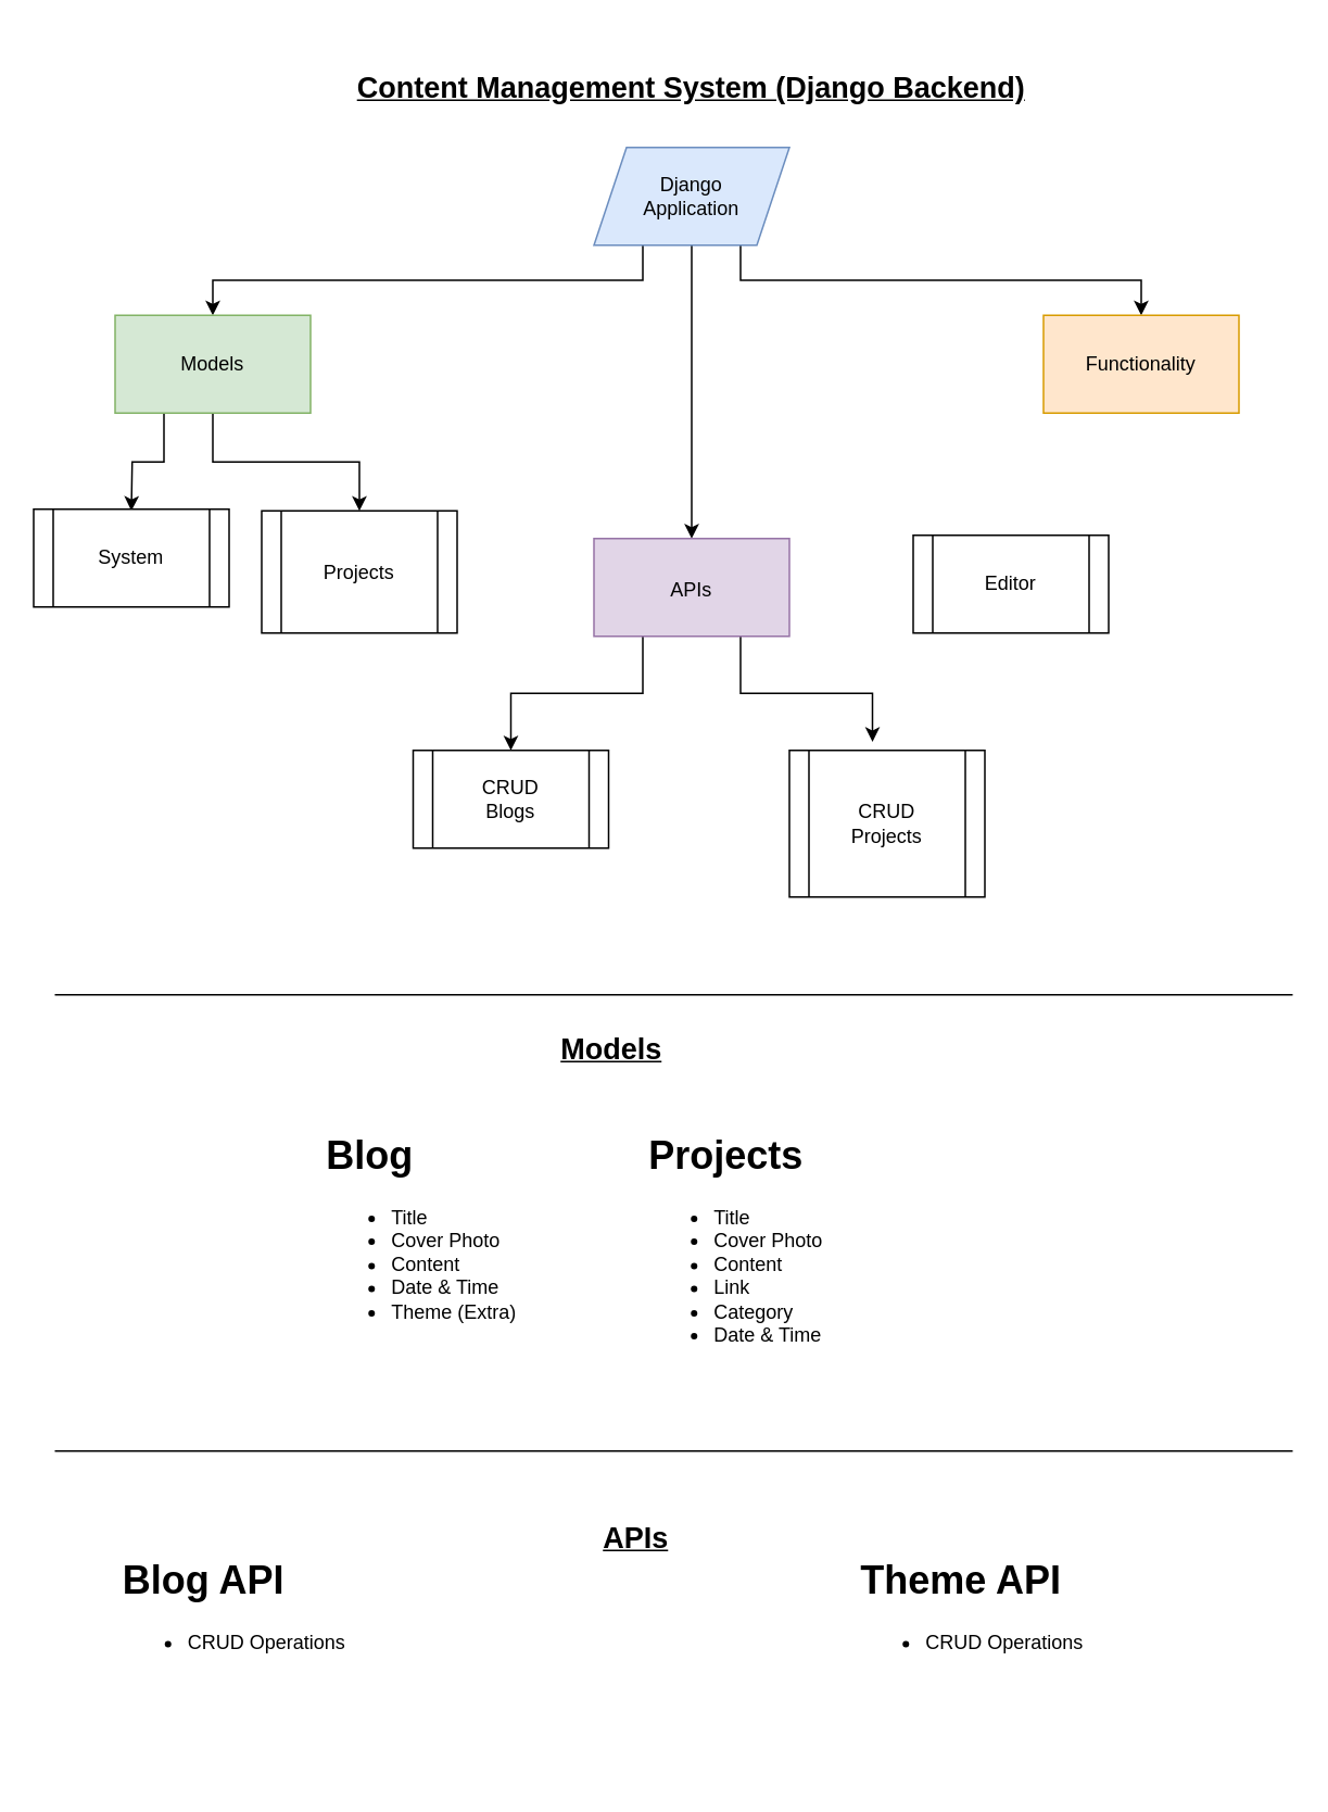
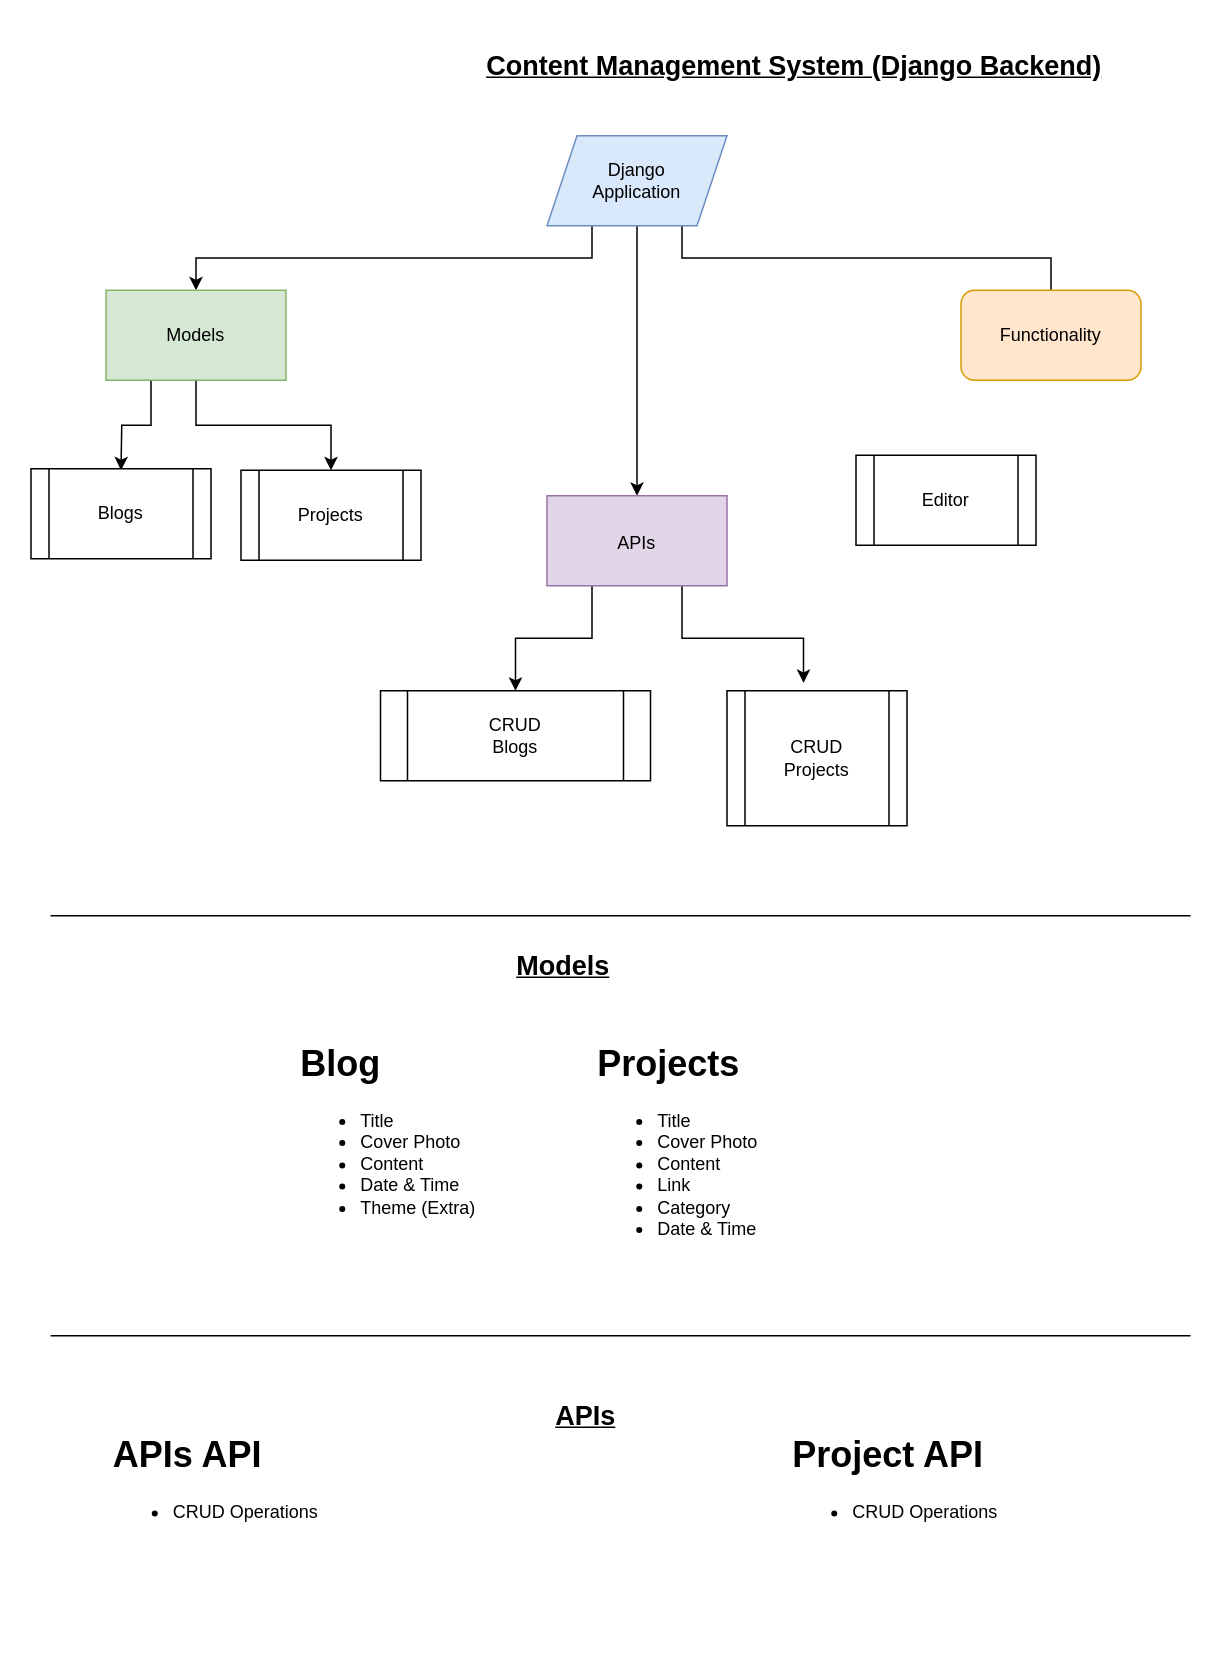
  <mxCell id="0" />
  <mxCell id="1" parent="0" />
  <mxCell id="2" style="edgeStyle=orthogonalEdgeStyle;rounded=0;orthogonalLoop=1;jettySize=auto;html=1;exitX=0.25;exitY=1;exitDx=0;exitDy=0;entryX=0.5;entryY=0;entryDx=0;entryDy=0;" edge="1" parent="1" source="5" target="8"><mxGeometry relative="1" as="geometry" /></mxCell>
- <mxCell id="3" style="edgeStyle=orthogonalEdgeStyle;rounded=0;orthogonalLoop=1;jettySize=auto;html=1;exitX=0.75;exitY=1;exitDx=0;exitDy=0;entryX=0.5;entryY=0;entryDx=0;entryDy=0;" edge="1" parent="1" source="5" target="11"><mxGeometry relative="1" as="geometry" /></mxCell>
+ <mxCell id="3" style="edgeStyle=orthogonalEdgeStyle;rounded=0;orthogonalLoop=1;jettySize=auto;html=1;exitX=0.75;exitY=1;exitDx=0;exitDy=0;entryX=0.5;entryY=0;entryDx=0;entryDy=0;endArrow=none;" edge="1" parent="1" source="5" target="11"><mxGeometry relative="1" as="geometry" /></mxCell>
  <mxCell id="4" style="edgeStyle=orthogonalEdgeStyle;rounded=0;orthogonalLoop=1;jettySize=auto;html=1;exitX=0.5;exitY=1;exitDx=0;exitDy=0;entryX=0.5;entryY=0;entryDx=0;entryDy=0;fontSize=18;" edge="1" parent="1" source="5" target="16"><mxGeometry relative="1" as="geometry" /></mxCell>
  <mxCell id="5" value="Django&lt;br&gt;Application" style="shape=parallelogram;perimeter=parallelogramPerimeter;whiteSpace=wrap;html=1;fixedSize=1;fillColor=#dae8fc;strokeColor=#6c8ebf;" vertex="1" parent="1"><mxGeometry x="364" y="90" width="120" height="60" as="geometry" /></mxCell>
  <mxCell id="6" style="edgeStyle=orthogonalEdgeStyle;rounded=0;orthogonalLoop=1;jettySize=auto;html=1;exitX=0.25;exitY=1;exitDx=0;exitDy=0;entryX=0.5;entryY=0;entryDx=0;entryDy=0;" edge="1" parent="1" source="8"><mxGeometry relative="1" as="geometry"><mxPoint x="80" y="313" as="targetPoint" /></mxGeometry></mxCell>
  <mxCell id="7" style="edgeStyle=orthogonalEdgeStyle;rounded=0;orthogonalLoop=1;jettySize=auto;html=1;exitX=0.5;exitY=1;exitDx=0;exitDy=0;entryX=0.5;entryY=0;entryDx=0;entryDy=0;" edge="1" parent="1" source="8" target="10"><mxGeometry relative="1" as="geometry" /></mxCell>
  <mxCell id="8" value="Models" style="rounded=0;whiteSpace=wrap;html=1;fillColor=#d5e8d4;strokeColor=#82b366;" vertex="1" parent="1"><mxGeometry x="70" y="193" width="120" height="60" as="geometry" /></mxCell>
- <mxCell id="9" value="System" style="shape=process;whiteSpace=wrap;html=1;backgroundOutline=1;" vertex="1" parent="1"><mxGeometry x="20" y="312" width="120" height="60" as="geometry" /></mxCell>
- <mxCell id="10" value="Projects" style="shape=process;whiteSpace=wrap;html=1;backgroundOutline=1;" vertex="1" parent="1"><mxGeometry x="160" y="313" width="120" height="75" as="geometry" /></mxCell>
- <mxCell id="11" value="Functionality" style="rounded=0;whiteSpace=wrap;html=1;fillColor=#ffe6cc;strokeColor=#d79b00;" vertex="1" parent="1"><mxGeometry x="640" y="193" width="120" height="60" as="geometry" /></mxCell>
- <mxCell id="12" value="Editor" style="shape=process;whiteSpace=wrap;html=1;backgroundOutline=1;" vertex="1" parent="1"><mxGeometry x="560" y="328" width="120" height="60" as="geometry" /></mxCell>
- <mxCell id="13" value="&lt;p style=&quot;line-height: 100%;&quot;&gt;&lt;font size=&quot;1&quot; style=&quot;&quot;&gt;&lt;b style=&quot;&quot;&gt;&lt;u style=&quot;font-size: 18px;&quot;&gt;Content Management System (Django Backend)&lt;/u&gt;&lt;/b&gt;&lt;/font&gt;&lt;/p&gt;" style="text;html=1;strokeColor=none;fillColor=none;align=center;verticalAlign=middle;whiteSpace=wrap;rounded=0;" vertex="1" parent="1"><mxGeometry x="189" y="20" width="470" height="70" as="geometry" /></mxCell>
+ <mxCell id="9" value="Blogs" style="shape=process;whiteSpace=wrap;html=1;backgroundOutline=1;" vertex="1" parent="1"><mxGeometry x="20" y="312" width="120" height="60" as="geometry" /></mxCell>
+ <mxCell id="10" value="Projects" style="shape=process;whiteSpace=wrap;html=1;backgroundOutline=1;" vertex="1" parent="1"><mxGeometry x="160" y="313" width="120" height="60" as="geometry" /></mxCell>
+ <mxCell id="11" value="Functionality" style="whiteSpace=wrap;html=1;fillColor=#ffe6cc;strokeColor=#d79b00;rounded=1;" vertex="1" parent="1"><mxGeometry x="640" y="193" width="120" height="60" as="geometry" /></mxCell>
+ <mxCell id="12" value="Editor" style="shape=process;whiteSpace=wrap;html=1;backgroundOutline=1;" vertex="1" parent="1"><mxGeometry x="570" y="303" width="120" height="60" as="geometry" /></mxCell>
+ <mxCell id="13" value="&lt;p style=&quot;line-height: 100%;&quot;&gt;&lt;font size=&quot;1&quot; style=&quot;&quot;&gt;&lt;b style=&quot;&quot;&gt;&lt;u style=&quot;font-size: 18px;&quot;&gt;Content Management System (Django Backend)&lt;/u&gt;&lt;/b&gt;&lt;/font&gt;&lt;/p&gt;" style="text;html=1;strokeColor=none;fillColor=none;align=center;verticalAlign=middle;whiteSpace=wrap;rounded=0;" vertex="1" parent="1"><mxGeometry x="294" y="10" width="470" height="70" as="geometry" /></mxCell>
  <mxCell id="14" style="edgeStyle=orthogonalEdgeStyle;rounded=0;orthogonalLoop=1;jettySize=auto;html=1;exitX=0.25;exitY=1;exitDx=0;exitDy=0;entryX=0.5;entryY=0;entryDx=0;entryDy=0;fontSize=12;" edge="1" parent="1" source="16" target="17"><mxGeometry relative="1" as="geometry" /></mxCell>
  <mxCell id="15" style="edgeStyle=orthogonalEdgeStyle;rounded=0;orthogonalLoop=1;jettySize=auto;html=1;exitX=0.75;exitY=1;exitDx=0;exitDy=0;entryX=0.425;entryY=-0.058;entryDx=0;entryDy=0;entryPerimeter=0;fontSize=12;" edge="1" parent="1" source="16" target="18"><mxGeometry relative="1" as="geometry" /></mxCell>
  <mxCell id="16" value="&lt;font style=&quot;font-size: 12px;&quot;&gt;APIs&lt;/font&gt;" style="rounded=0;whiteSpace=wrap;html=1;fontSize=18;fillColor=#e1d5e7;strokeColor=#9673a6;" vertex="1" parent="1"><mxGeometry x="364" y="330" width="120" height="60" as="geometry" /></mxCell>
- <mxCell id="17" value="CRUD&lt;br&gt;Blogs" style="shape=process;whiteSpace=wrap;html=1;backgroundOutline=1;fontSize=12;" vertex="1" parent="1"><mxGeometry x="253" y="460" width="120" height="60" as="geometry" /></mxCell>
+ <mxCell id="17" value="CRUD&lt;br&gt;Blogs" style="shape=process;whiteSpace=wrap;html=1;backgroundOutline=1;fontSize=12;" vertex="1" parent="1"><mxGeometry x="253" y="460" width="180" height="60" as="geometry" /></mxCell>
  <mxCell id="18" value="CRUD&lt;br&gt;Projects" style="shape=process;whiteSpace=wrap;html=1;backgroundOutline=1;fontSize=12;" vertex="1" parent="1"><mxGeometry x="484" y="460" width="120" height="90" as="geometry" /></mxCell>
  <mxCell id="19" value="" style="endArrow=none;html=1;rounded=0;fontSize=12;" edge="1" parent="1"><mxGeometry width="50" height="50" relative="1" as="geometry"><mxPoint x="33" y="610" as="sourcePoint" /><mxPoint x="793" y="610" as="targetPoint" /></mxGeometry></mxCell>
  <mxCell id="20" value="&lt;h1&gt;Blog&lt;/h1&gt;&lt;p&gt;&lt;/p&gt;&lt;ul&gt;&lt;li&gt;Title&lt;/li&gt;&lt;li&gt;Cover Photo&lt;/li&gt;&lt;li&gt;Content&lt;/li&gt;&lt;li&gt;Date &amp;amp; Time&lt;/li&gt;&lt;li&gt;Theme (Extra)&lt;/li&gt;&lt;/ul&gt;&lt;p&gt;&lt;/p&gt;" style="text;html=1;strokeColor=none;fillColor=none;spacing=5;spacingTop=-20;whiteSpace=wrap;overflow=hidden;rounded=0;fontSize=12;" vertex="1" parent="1"><mxGeometry x="195" y="689" width="199" height="140" as="geometry" /></mxCell>
  <mxCell id="21" value="&lt;h1&gt;Projects&lt;/h1&gt;&lt;p&gt;&lt;/p&gt;&lt;ul&gt;&lt;li&gt;Title&lt;/li&gt;&lt;li&gt;Cover Photo&lt;/li&gt;&lt;li&gt;Content&lt;br&gt;&lt;/li&gt;&lt;li&gt;Link&lt;/li&gt;&lt;li&gt;Category&lt;/li&gt;&lt;li&gt;Date &amp;amp; Time&lt;/li&gt;&lt;/ul&gt;&lt;p&gt;&lt;/p&gt;" style="text;html=1;strokeColor=none;fillColor=none;spacing=5;spacingTop=-20;whiteSpace=wrap;overflow=hidden;rounded=0;fontSize=12;" vertex="1" parent="1"><mxGeometry x="393" y="689" width="199" height="140" as="geometry" /></mxCell>
  <mxCell id="22" value="&lt;p style=&quot;line-height: 100%;&quot;&gt;&lt;font size=&quot;1&quot; style=&quot;&quot;&gt;&lt;b style=&quot;&quot;&gt;&lt;u style=&quot;font-size: 18px;&quot;&gt;Models&lt;/u&gt;&lt;/b&gt;&lt;/font&gt;&lt;/p&gt;" style="text;html=1;strokeColor=none;fillColor=none;align=center;verticalAlign=middle;whiteSpace=wrap;rounded=0;" vertex="1" parent="1"><mxGeometry x="180" y="610" width="390" height="70" as="geometry" /></mxCell>
  <mxCell id="23" value="" style="endArrow=none;html=1;rounded=0;fontSize=12;" edge="1" parent="1"><mxGeometry width="50" height="50" relative="1" as="geometry"><mxPoint x="33" y="890" as="sourcePoint" /><mxPoint x="793" y="890" as="targetPoint" /></mxGeometry></mxCell>
  <mxCell id="24" value="&lt;p style=&quot;line-height: 100%;&quot;&gt;&lt;font size=&quot;1&quot; style=&quot;&quot;&gt;&lt;b style=&quot;&quot;&gt;&lt;u style=&quot;font-size: 18px;&quot;&gt;APIs&lt;/u&gt;&lt;/b&gt;&lt;/font&gt;&lt;/p&gt;" style="text;html=1;strokeColor=none;fillColor=none;align=center;verticalAlign=middle;whiteSpace=wrap;rounded=0;" vertex="1" parent="1"><mxGeometry x="195" y="910" width="390" height="70" as="geometry" /></mxCell>
- <mxCell id="25" value="&lt;h1&gt;Blog API&lt;/h1&gt;&lt;p&gt;&lt;/p&gt;&lt;ul&gt;&lt;li&gt;CRUD Operations&lt;/li&gt;&lt;/ul&gt;&lt;p&gt;&lt;/p&gt;" style="text;html=1;strokeColor=none;fillColor=none;spacing=5;spacingTop=-20;whiteSpace=wrap;overflow=hidden;rounded=0;fontSize=12;" vertex="1" parent="1"><mxGeometry x="70" y="950" width="199" height="140" as="geometry" /></mxCell>
- <mxCell id="26" value="&lt;h1&gt;Theme API&lt;/h1&gt;&lt;p&gt;&lt;/p&gt;&lt;ul&gt;&lt;li&gt;CRUD Operations&lt;/li&gt;&lt;/ul&gt;&lt;p&gt;&lt;/p&gt;" style="text;html=1;strokeColor=none;fillColor=none;spacing=5;spacingTop=-20;whiteSpace=wrap;overflow=hidden;rounded=0;fontSize=12;" vertex="1" parent="1"><mxGeometry x="523" y="950" width="199" height="140" as="geometry" /></mxCell>
+ <mxCell id="25" value="&lt;h1&gt;APIs API&lt;/h1&gt;&lt;p&gt;&lt;/p&gt;&lt;ul&gt;&lt;li&gt;CRUD Operations&lt;/li&gt;&lt;/ul&gt;&lt;p&gt;&lt;/p&gt;" style="text;html=1;strokeColor=none;fillColor=none;spacing=5;spacingTop=-20;whiteSpace=wrap;overflow=hidden;rounded=0;fontSize=12;" vertex="1" parent="1"><mxGeometry x="70" y="950" width="199" height="140" as="geometry" /></mxCell>
+ <mxCell id="26" value="&lt;h1&gt;Project API&lt;/h1&gt;&lt;p&gt;&lt;/p&gt;&lt;ul&gt;&lt;li&gt;CRUD Operations&lt;/li&gt;&lt;/ul&gt;&lt;p&gt;&lt;/p&gt;" style="text;html=1;strokeColor=none;fillColor=none;spacing=5;spacingTop=-20;whiteSpace=wrap;overflow=hidden;rounded=0;fontSize=12;" vertex="1" parent="1"><mxGeometry x="523" y="950" width="199" height="140" as="geometry" /></mxCell>
